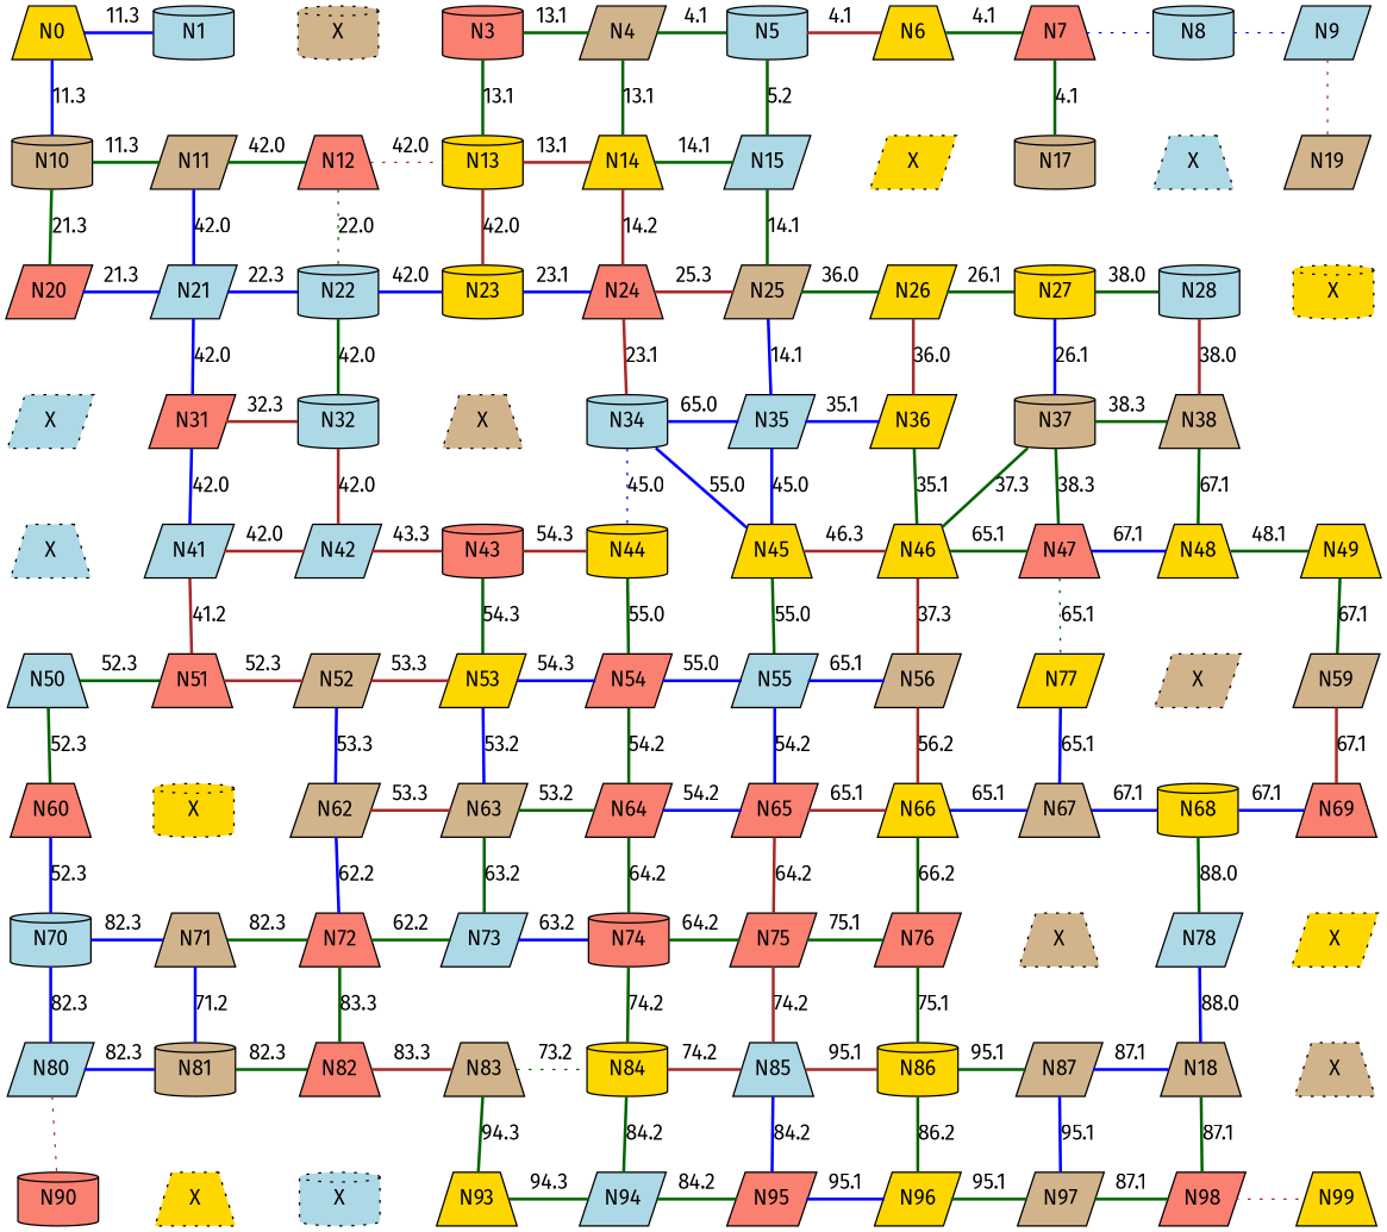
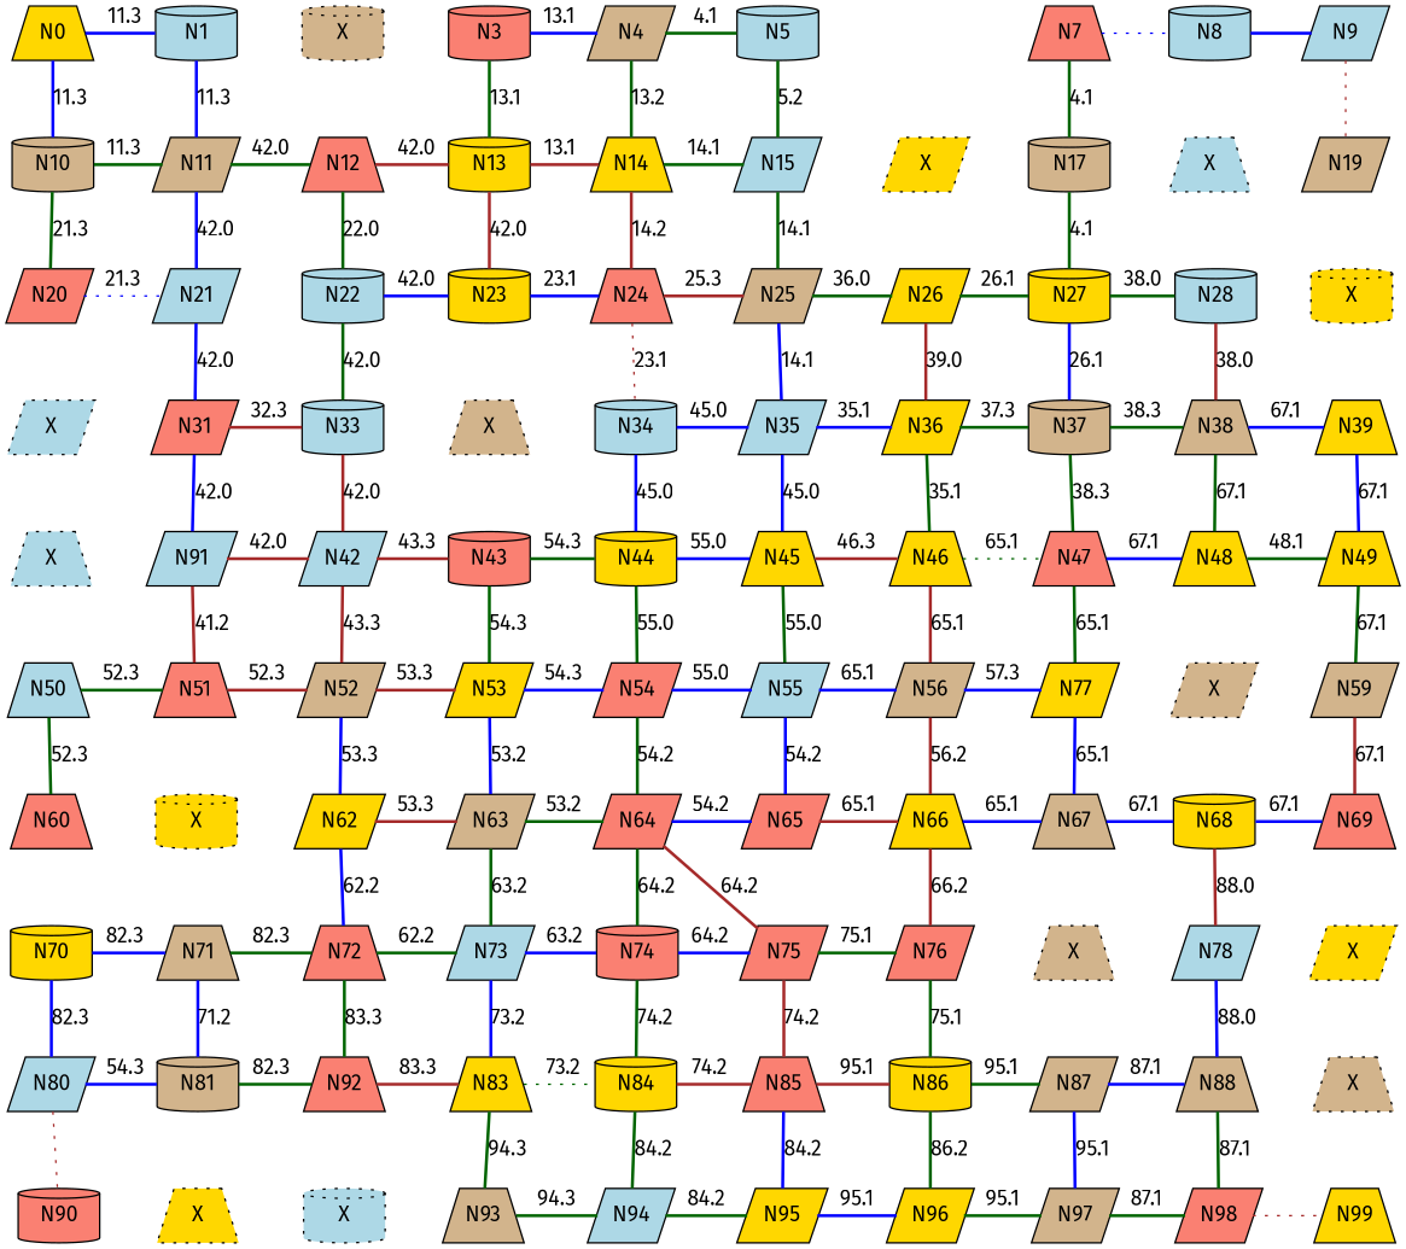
  digraph {
    fontname="Fira Sans"
    node [fillcolor=gold fixedsize=true fontname="Fira Sans" shape=parallelogram style=filled]
    edge [color=darkgreen dir=none fontname="Fira Sans" style=bold]
    N0 [shape=trapezium]
    N1 [fillcolor=lightblue shape=cylinder]
    n3 [fillcolor=tan label=X shape=cylinder style="dotted,filled"]
    N3 [fillcolor=salmon shape=cylinder]
    N4 [fillcolor=tan]
    N5 [fillcolor=lightblue shape=cylinder]
-   N6 [shape=trapezium]
    N7 [fillcolor=salmon shape=trapezium]
    N8 [fillcolor=lightblue shape=cylinder]
    N9 [fillcolor=lightblue]
    N10 [fillcolor=tan shape=cylinder]
    N11 [fillcolor=tan]
    N12 [fillcolor=salmon shape=trapezium]
    N13 [shape=cylinder]
    N14 [shape=trapezium]
    N15 [fillcolor=lightblue]
    n17 [label=X style="dotted,filled"]
    N17 [fillcolor=tan shape=cylinder]
    n19 [fillcolor=lightblue label=X shape=trapezium style="dotted,filled"]
    N19 [fillcolor=tan]
    N20 [fillcolor=salmon]
    N21 [fillcolor=lightblue]
    N22 [fillcolor=lightblue shape=cylinder]
    N23 [shape=cylinder]
    N24 [fillcolor=salmon shape=trapezium]
    N25 [fillcolor=tan]
    N26
    N27 [shape=cylinder]
    N28 [fillcolor=lightblue shape=cylinder]
    n30 [label=X shape=cylinder style="dotted,filled"]
    n31 [fillcolor=lightblue label=X style="dotted,filled"]
    N31 [fillcolor=salmon]
-   N32 [fillcolor=lightblue shape=cylinder]
+   N32 [fillcolor=lightblue shape=cylinder label=N33]
    n34 [fillcolor=tan label=X shape=trapezium style="dotted,filled"]
    N34 [fillcolor=lightblue shape=cylinder]
    N35 [fillcolor=lightblue]
    N36
    N37 [fillcolor=tan shape=cylinder]
    N38 [fillcolor=tan shape=trapezium]
+   N39 [shape=trapezium]
    n41 [fillcolor=lightblue label=X shape=trapezium style="dotted,filled"]
-   N41 [fillcolor=lightblue]
+   N41 [fillcolor=lightblue label=N91]
    N42 [fillcolor=lightblue]
    N43 [fillcolor=salmon shape=cylinder]
    N44 [shape=cylinder]
    N45 [shape=trapezium]
    N46 [shape=trapezium]
    N47 [fillcolor=salmon shape=trapezium]
    N48 [shape=trapezium]
    N49 [shape=trapezium]
    N50 [fillcolor=lightblue shape=trapezium]
    N51 [fillcolor=salmon shape=trapezium]
    N52 [fillcolor=tan]
    N53
    N54 [fillcolor=salmon]
    N55 [fillcolor=lightblue]
    N56 [fillcolor=tan]
    n58 [label=N77]
    n59 [fillcolor=tan label=X style="dotted,filled"]
    N59 [fillcolor=tan]
    N60 [fillcolor=salmon shape=trapezium]
    n62 [label=X shape=cylinder style="dotted,filled"]
-   N62 [fillcolor=tan]
+   N62
    N63 [fillcolor=tan]
    N64 [fillcolor=salmon]
    N65 [fillcolor=salmon]
    N66 [shape=trapezium]
    N67 [fillcolor=tan shape=trapezium]
    N68 [shape=cylinder]
    N69 [fillcolor=salmon shape=trapezium]
-   N70 [fillcolor=lightblue shape=cylinder]
+   N70 [shape=cylinder]
    N71 [fillcolor=tan shape=trapezium]
    N72 [fillcolor=salmon shape=trapezium]
    N73 [fillcolor=lightblue]
    N74 [fillcolor=salmon shape=cylinder]
    N75 [fillcolor=salmon]
    N76 [fillcolor=salmon]
    n78 [fillcolor=tan label=X shape=trapezium style="dotted,filled"]
    N78 [fillcolor=lightblue]
    n80 [label=X style="dotted,filled"]
    N80 [fillcolor=lightblue]
    N81 [fillcolor=tan shape=cylinder]
-   N82 [fillcolor=salmon shape=trapezium]
-   N83 [fillcolor=tan shape=trapezium]
+   N82 [fillcolor=salmon shape=trapezium label=N92]
+   N83 [shape=trapezium]
    N84 [shape=cylinder]
-   N85 [fillcolor=lightblue shape=trapezium]
+   N85 [fillcolor=salmon shape=trapezium]
    N86 [shape=cylinder]
    N87 [fillcolor=tan]
-   N88 [fillcolor=tan shape=trapezium label=N18]
+   N88 [fillcolor=tan shape=trapezium]
    n90 [fillcolor=tan label=X shape=trapezium style="dotted,filled"]
    N90 [fillcolor=salmon shape=cylinder]
    n92 [label=X shape=trapezium style="dotted,filled"]
    n93 [fillcolor=lightblue label=X shape=cylinder style="dotted,filled"]
-   N93 [shape=trapezium]
+   N93 [fillcolor=tan shape=trapezium]
    N94 [fillcolor=lightblue]
-   N95 [fillcolor=salmon]
+   N95
    N96
    N97 [fillcolor=tan]
    N98 [fillcolor=salmon]
    N99 [shape=trapezium]
    subgraph sub_1 {
      rank=same
      N0
      N1
      n3
      N3
      N4
      N5
-     N6
      N7
      N8
      N9
    }
    subgraph sub_2 {
      rank=same
      N10
      N11
      N12
      N13
      N14
      N15
      n17
      N17
      n19
      N19
    }
    subgraph sub_3 {
      rank=same
      N20
      N21
      N22
      N23
      N24
      N25
      N26
      N27
      N28
      n30
    }
    subgraph sub_4 {
      rank=same
      n31
      N31
      N32
      n34
      N34
      N35
      N36
      N37
      N38
+     N39
    }
    subgraph sub_5 {
      rank=same
      n41
      N41
      N42
      N43
      N44
      N45
      N46
      N47
      N48
      N49
    }
    subgraph sub_6 {
      rank=same
      N50
      N51
      N52
      N53
      N54
      N55
      N56
      n58
      n59
      N59
    }
    subgraph sub_7 {
      rank=same
      N60
      n62
      N62
      N63
      N64
      N65
      N66
      N67
      N68
      N69
    }
    subgraph sub_8 {
      rank=same
      N70
      N71
      N72
      N73
      N74
      N75
      N76
      n78
      N78
      n80
    }
    subgraph sub_9 {
      rank=same
      N80
      N81
      N82
      N83
      N84
      N85
      N86
      N87
      N88
      n90
    }
    subgraph sub_10 {
      rank=same
      N90
      n92
      n93
      N93
      N94
      N95
      N96
      N97
      N98
      N99
    }
    N0 -> N1 [color=blue label=11.3]
    N0 -> N10 [color=blue label=11.3]
    N1 -> n3 [label=" " style=invis color=""]
+   N1 -> N11 [color=blue label=11.3]
    n3 -> N3 [label=" " style=invis color=""]
    n3 -> N12 [label=" " style=invis color=""]
-   N3 -> N4 [label=13.1]
+   N3 -> N4 [color=blue label=13.1]
    N3 -> N13 [label=13.1]
    N4 -> N5 [label=4.1]
-   N4 -> N14 [label=13.1]
-   N5 -> N6 [color=brown label=4.1]
+   N4 -> N14 [label=13.2]
    N5 -> N15 [label=5.2]
-   N6 -> N7 [label=4.1]
-   N6 -> n17 [label=" " style=invis color=""]
    N7 -> N8 [color=blue style=dotted]
    N7 -> N17 [label=4.1]
-   N8 -> N9 [color=blue style=dotted]
+   N8 -> N9 [color=blue]
    N8 -> n19 [label=" " style=invis color=""]
    N9 -> N19 [color=brown style=dotted]
    N10 -> N11 [label=11.3]
    N10 -> N20 [label=21.3]
    N11 -> N12 [label=42.0]
    N11 -> N21 [color=blue label=42.0]
-   N12 -> N13 [color=brown label=42.0 style=dotted]
-   N12 -> N22 [label=22.0 style=dotted]
+   N12 -> N13 [color=brown label=42.0]
+   N12 -> N22 [label=22.0]
    N13 -> N14 [color=brown label=13.1]
    N13 -> N23 [color=brown label=42.0]
    N14 -> N15 [label=14.1]
    N14 -> N24 [color=brown label=14.2]
    N15 -> n17 [label=" " style=invis color=""]
    N15 -> N25 [label=14.1]
    n17 -> N17 [label=" " style=invis color=""]
    n17 -> N26 [label=" " style=invis color=""]
    N17 -> n19 [label=" " style=invis color=""]
+   N17 -> N27 [label=4.1]
    n19 -> N19 [label=" " style=invis color=""]
    n19 -> N28 [label=" " style=invis color=""]
    N19 -> n30 [label=" " style=invis color=""]
-   N20 -> N21 [color=blue label=21.3]
+   N20 -> N21 [color=blue label=21.3 style=dotted]
    N20 -> n31 [label=" " style=invis color=""]
-   N21 -> N22 [color=blue label=22.3]
    N21 -> N31 [color=blue label=42.0]
    N22 -> N23 [color=blue label=42.0]
    N22 -> N32 [label=42.0]
    N23 -> N24 [color=blue label=23.1]
    N23 -> n34 [label=" " style=invis color=""]
    N24 -> N25 [color=brown label=25.3]
-   N24 -> N34 [color=brown label=23.1]
+   N24 -> N34 [color=brown label=23.1 style=dotted]
    N25 -> N26 [label=36.0]
    N25 -> N35 [color=blue label=14.1]
    N26 -> N27 [label=26.1]
-   N26 -> N36 [color=brown label=36.0]
+   N26 -> N36 [color=brown label=39.0]
    N27 -> N28 [label=38.0]
    N27 -> N37 [color=blue label=26.1]
    N28 -> n30 [label=" " style=invis color=""]
    N28 -> N38 [color=brown label=38.0]
+   n30 -> N39 [label=" " style=invis color=""]
    n31 -> N31 [label=" " style=invis color=""]
    n31 -> n41 [label=" " style=invis color=""]
    N31 -> N32 [color=brown label=32.3]
    N31 -> N41 [color=blue label=42.0]
    N32 -> n34 [label=" " style=invis color=""]
    N32 -> N42 [color=brown label=42.0]
    n34 -> N34 [label=" " style=invis color=""]
    n34 -> N43 [label=" " style=invis color=""]
-   N34 -> N35 [color=blue label=65.0]
-   N34 -> N44 [color=blue label=45.0 style=dotted]
+   N34 -> N35 [color=blue label=45.0]
+   N34 -> N44 [color=blue label=45.0]
    N35 -> N36 [color=blue label=35.1]
    N35 -> N45 [color=blue label=45.0]
-   N46 -> N37 [label=37.3]
+   N36 -> N37 [label=37.3]
    N36 -> N46 [label=35.1]
    N37 -> N38 [label=38.3]
    N37 -> N47 [label=38.3]
+   N38 -> N39 [color=blue label=67.1]
    N38 -> N48 [label=67.1]
+   N39 -> N49 [color=blue label=67.1]
    n41 -> N41 [label=" " style=invis color=""]
    n41 -> N50 [label=" " style=invis color=""]
    N41 -> N42 [color=brown label=42.0]
    N41 -> N51 [color=brown label=41.2]
    N42 -> N43 [color=brown label=43.3]
-   N43 -> N44 [color=brown label=54.3]
+   N42 -> N52 [color=brown label=43.3]
+   N43 -> N44 [label=54.3]
    N43 -> N53 [label=54.3]
-   N34 -> N45 [color=blue label=55.0]
+   N44 -> N45 [color=blue label=55.0]
    N44 -> N54 [label=55.0]
    N45 -> N46 [color=brown label=46.3]
    N45 -> N55 [label=55.0]
-   N46 -> N47 [label=65.1]
-   N46 -> N56 [color=brown label=37.3]
+   N46 -> N47 [label=65.1 style=dotted]
+   N46 -> N56 [color=brown label=65.1]
    N47 -> N48 [color=blue label=67.1]
-   N47 -> n58 [label=65.1 style=dotted]
+   N47 -> n58 [label=65.1]
    N48 -> N49 [label=48.1]
    N48 -> n59 [label=" " style=invis color=""]
    N49 -> N59 [label=67.1]
    N50 -> N51 [label=52.3]
    N50 -> N60 [label=52.3]
    N51 -> N52 [color=brown label=52.3]
    N51 -> n62 [label=" " style=invis color=""]
    N52 -> N53 [color=brown label=53.3]
    N52 -> N62 [color=blue label=53.3]
    N53 -> N54 [color=blue label=54.3]
    N53 -> N63 [color=blue label=53.2]
    N54 -> N55 [color=blue label=55.0]
    N54 -> N64 [label=54.2]
    N55 -> N56 [color=blue label=65.1]
    N55 -> N65 [color=blue label=54.2]
+   N56 -> n58 [color=blue label=57.3]
    N56 -> N66 [color=brown label=56.2]
    n58 -> n59 [label=" " style=invis color=""]
    n58 -> N67 [color=blue label=65.1]
    n59 -> N59 [label=" " style=invis color=""]
    n59 -> N68 [label=" " style=invis color=""]
    N59 -> N69 [color=brown label=67.1]
    N60 -> n62 [label=" " style=invis color=""]
-   N60 -> N70 [color=blue label=52.3]
    n62 -> N62 [label=" " style=invis color=""]
    n62 -> N71 [label=" " style=invis color=""]
    N62 -> N63 [color=brown label=53.3]
    N62 -> N72 [color=blue label=62.2]
    N63 -> N64 [label=53.2]
    N63 -> N73 [label=63.2]
    N64 -> N65 [color=blue label=54.2]
    N64 -> N74 [label=64.2]
    N65 -> N66 [color=brown label=65.1]
-   N65 -> N75 [color=brown label=64.2]
+   N64 -> N75 [color=brown label=64.2]
    N66 -> N67 [color=blue label=65.1]
-   N66 -> N76 [label=66.2]
+   N66 -> N76 [color=brown label=66.2]
    N67 -> N68 [color=blue label=67.1]
    N67 -> n78 [label=" " style=invis color=""]
    N68 -> N69 [color=blue label=67.1]
-   N68 -> N78 [label=88.0]
+   N68 -> N78 [color=brown label=88.0]
    N69 -> n80 [label=" " style=invis color=""]
    N70 -> N71 [color=blue label=82.3]
    N70 -> N80 [color=blue label=82.3]
    N71 -> N72 [label=82.3]
    N71 -> N81 [color=blue label=71.2]
    N72 -> N73 [label=62.2]
    N72 -> N82 [label=83.3]
    N73 -> N74 [color=blue label=63.2]
-   N74 -> N75 [label=64.2]
+   N73 -> N83 [color=blue label=73.2]
+   N74 -> N75 [color=blue label=64.2]
    N74 -> N84 [label=74.2]
    N75 -> N76 [label=75.1]
    N75 -> N85 [color=brown label=74.2]
    N76 -> n78 [label=" " style=invis color=""]
    N76 -> N86 [label=75.1]
    n78 -> N78 [label=" " style=invis color=""]
    n78 -> N87 [label=" " style=invis color=""]
    N78 -> n80 [label=" " style=invis color=""]
    N78 -> N88 [color=blue label=88.0]
    n80 -> n90 [label=" " style=invis color=""]
-   N80 -> N81 [color=blue label=82.3]
+   N80 -> N81 [color=blue label=54.3]
    N80 -> N90 [color=brown style=dotted]
    N81 -> N82 [label=82.3]
    N81 -> n92 [label=" " style=invis color=""]
    N82 -> N83 [color=brown label=83.3]
    N82 -> n93 [label=" " style=invis color=""]
    N83 -> N84 [label=73.2 style=dotted]
    N83 -> N93 [label=94.3]
    N84 -> N85 [color=brown label=74.2]
    N84 -> N94 [label=84.2]
    N85 -> N86 [color=brown label=95.1]
    N85 -> N95 [color=blue label=84.2]
    N86 -> N87 [label=95.1]
    N86 -> N96 [label=86.2]
    N87 -> N88 [color=blue label=87.1]
    N87 -> N97 [color=blue label=95.1]
    N88 -> n90 [label=" " style=invis color=""]
    N88 -> N98 [label=87.1]
    n90 -> N99 [label=" " style=invis color=""]
    N90 -> n92 [label=" " style=invis color=""]
    n92 -> n93 [label=" " style=invis color=""]
    n93 -> N93 [label=" " style=invis color=""]
    N93 -> N94 [label=94.3]
    N94 -> N95 [label=84.2]
    N95 -> N96 [color=blue label=95.1]
    N96 -> N97 [label=95.1]
    N97 -> N98 [label=87.1]
    N98 -> N99 [color=brown style=dotted]
  }
